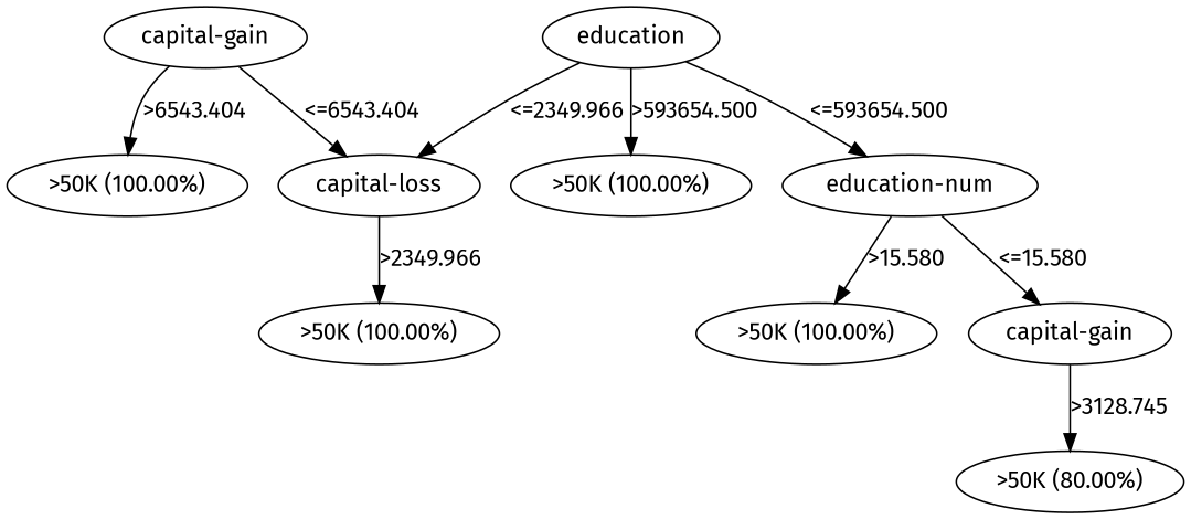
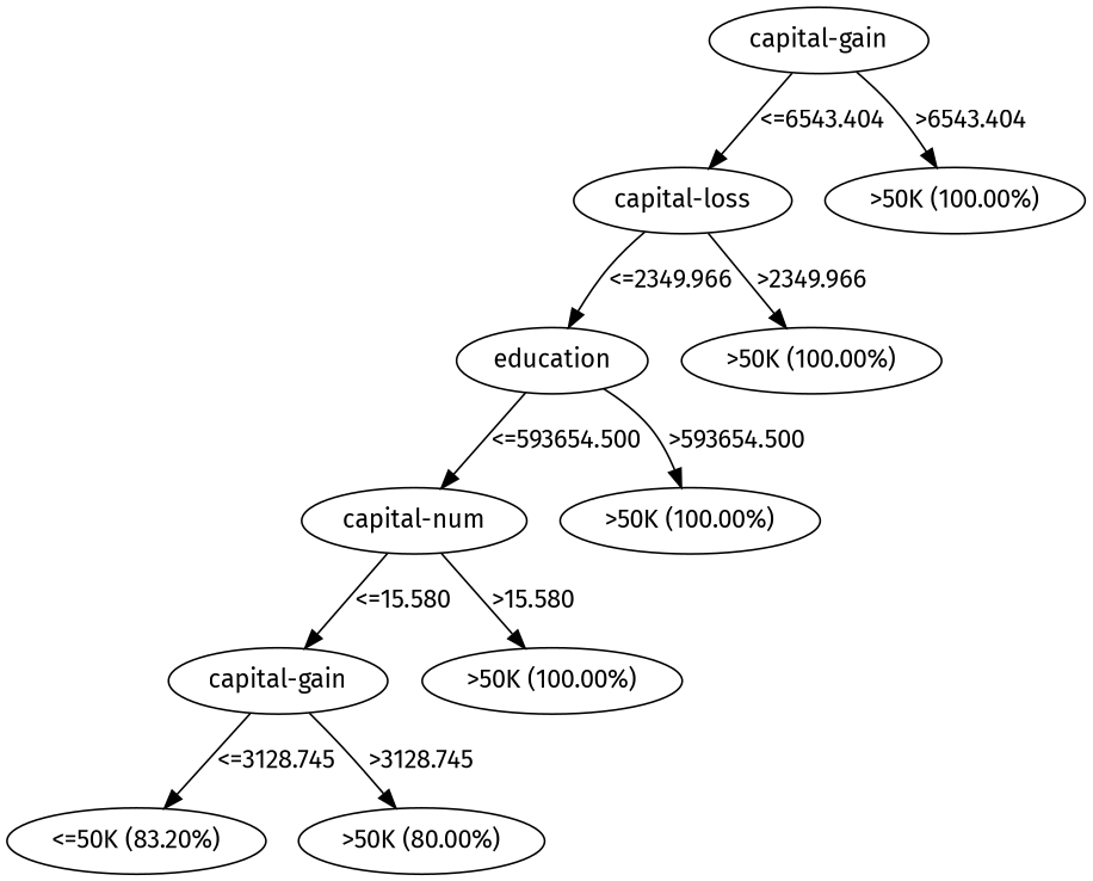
  digraph {
    fontname="Fira Sans"
    node [fontname="Fira Sans" shape=oval]
    edge [fontname="Fira Sans"]
    n1 [label="capital-gain"]
    n2 [label="capital-loss"]
    n3 [label=">50K (100.00%)"]
    n4 [label=education]
    n5 [label=">50K (100.00%)"]
-   n6 [label="education-num"]
+   n6 [label="capital-num"]
    n7 [label=">50K (100.00%)"]
    n8 [label="capital-gain"]
    n9 [label=">50K (100.00%)"]
+   n10 [label="<=50K (83.20%)"]
    n11 [label=">50K (80.00%)"]
    n1 -> n2 [label="<=6543.404"]
    n1 -> n3 [label=">6543.404"]
-   n4 -> n2 [label="<=2349.966"]
+   n2 -> n4 [label="<=2349.966"]
    n2 -> n5 [label=">2349.966"]
    n4 -> n6 [label="<=593654.500"]
    n4 -> n7 [label=">593654.500"]
    n6 -> n8 [label="<=15.580"]
    n6 -> n9 [label=">15.580"]
+   n8 -> n10 [label="<=3128.745"]
    n8 -> n11 [label=">3128.745"]
  }
